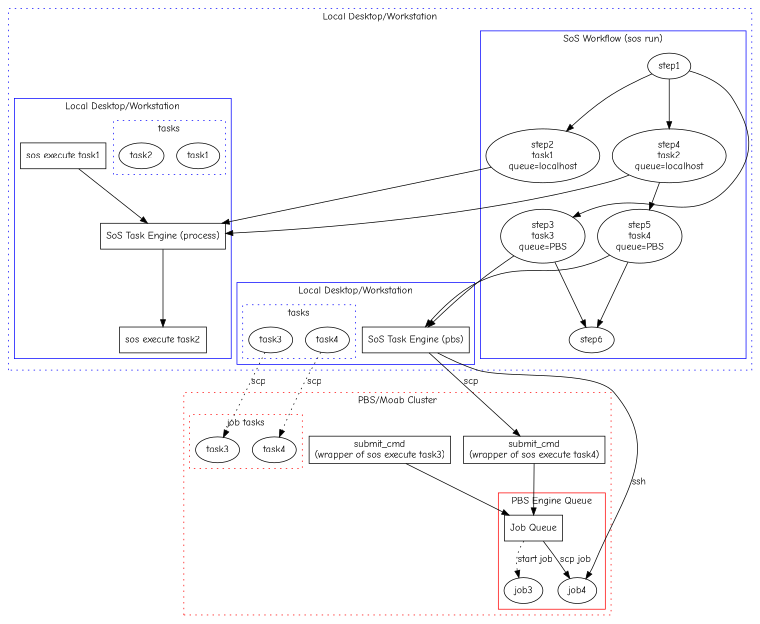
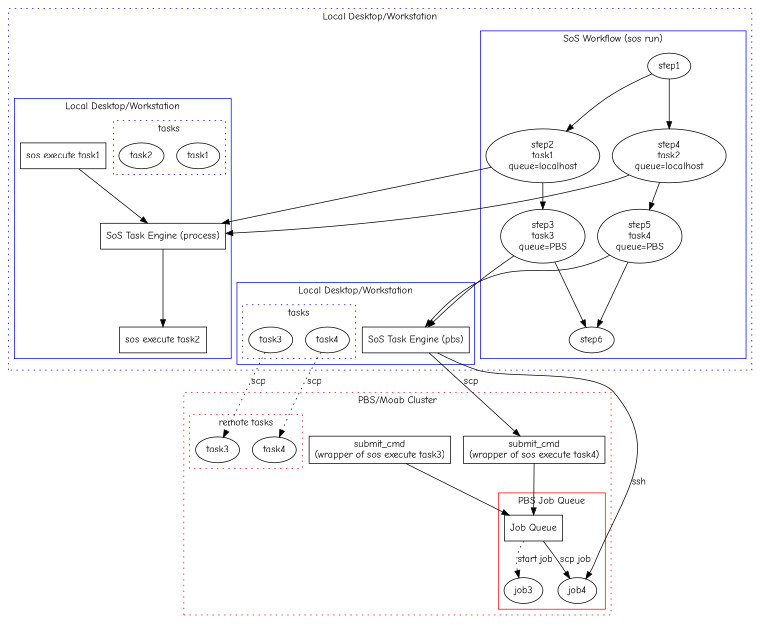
  digraph {
    fontname="Comic Neue"
    node [fontname="Comic Neue"]
    edge [fontname="Comic Neue"]
    n1 [label="step2\ntask1\nqueue=localhost"]
    n2 [label="step3\ntask3\nqueue=PBS"]
    n3 [label="step4\ntask2\nqueue=localhost"]
    n4 [label="step5\ntask4\nqueue=PBS"]
    step6
    step1
    task1
    task2
    n9 [label="SoS Task Engine (process)" shape=box]
    n10 [label="sos execute task1" shape=box]
    n11 [label="sos execute task2" shape=box]
    task3
    task4
    n14 [label="SoS Task Engine (pbs)" shape=box]
    n15 [label=task3]
    n16 [label=task4]
    n17 [label="Job Queue" shape=box]
    n18 [label=job3]
    n19 [label=job4]
    n20 [label="submit_cmd\n(wrapper of sos execute task3)" shape=box]
    n21 [label="submit_cmd\n(wrapper of sos execute task4)" shape=box]
    subgraph cluster_1 {
      color=blue
      label="Local Desktop/Workstation"
      style=dotted
      subgraph cluster_2 {
        color=blue
        label="SoS Workflow (sos run)"
        style=solid
        n1
        n2
        n3
        n4
        step6
        step1
      }
      subgraph cluster_3 {
        color=blue
        label="Local Desktop/Workstation"
        style=solid
        n9
        n10
        n11
        subgraph cluster_4 {
          color=blue
          label=tasks
          style=dotted
          task1
          task2
        }
      }
      subgraph cluster_5 {
        color=blue
        label="Local Desktop/Workstation"
        style=solid
        n14
        subgraph cluster_6 {
          color=blue
          label=tasks
          style=dotted
          task3
          task4
        }
      }
    }
    subgraph cluster_7 {
      color=red
      label="PBS/Moab Cluster"
      style=dotted
      n20
      n21
      subgraph cluster_8 {
        color=red
-       label="job tasks"
+       label="remote tasks"
        style=dotted
        n15
        n16
      }
      subgraph cluster_9 {
        color=red
-       label="PBS Engine Queue"
+       label="PBS Job Queue"
        style=solid
        n17
        n18
        n19
      }
    }
-   step1 -> n2
+   n1 -> n2
    n1 -> n9
    n2 -> step6
    n2 -> n14
    n3 -> n4
    n3 -> n9
    n4 -> step6
    n4 -> n14
    step1 -> n1
    step1 -> n3
    n9 -> n11
    n10 -> n9
    task3 -> n15 [label=scp style=dotted]
    task4 -> n16 [label=scp style=dotted]
    n14 -> n19 [label=ssh]
    n14 -> n21 [label=scp]
    n17 -> n18 [label="start job" style=dotted]
    n17 -> n19 [label="scp job"]
    n20 -> n17
    n21 -> n17
  }
